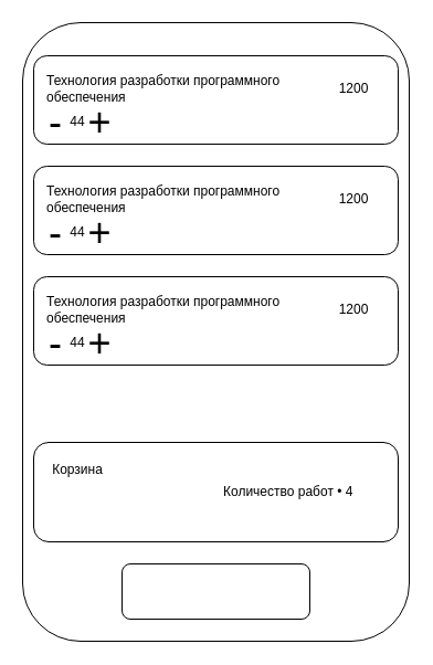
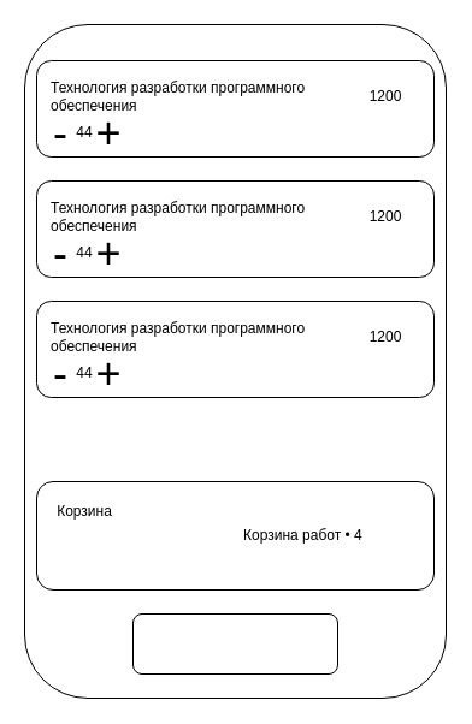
  <mxCell id="0" />
  <mxCell id="1" parent="0" />
  <mxCell id="2" value="" style="rounded=1;whiteSpace=wrap;html=1;fillColor=none;" vertex="1" parent="1"><mxGeometry x="20" y="20" width="350" height="560" as="geometry" /></mxCell>
  <mxCell id="3" value="" style="group;fillColor=default;" vertex="1" connectable="0" parent="1"><mxGeometry x="110" y="510" width="170" height="50" as="geometry" /></mxCell>
  <mxCell id="4" value="" style="rounded=1;whiteSpace=wrap;html=1;fillColor=none;" vertex="1" parent="3"><mxGeometry width="170" height="50" as="geometry" /></mxCell>
  <mxCell id="5" value="" style="group;fontSize=24;" vertex="1" connectable="0" parent="1"><mxGeometry x="30" y="150" width="330" height="80" as="geometry" /></mxCell>
  <mxCell id="6" value="" style="rounded=1;whiteSpace=wrap;html=1;" vertex="1" parent="5"><mxGeometry width="330" height="80" as="geometry" /></mxCell>
  <mxCell id="7" value="" style="group" vertex="1" connectable="0" parent="5"><mxGeometry x="10" y="10" width="295" height="40" as="geometry" /></mxCell>
  <mxCell id="8" value="Технология разработки программного обеспечения" style="text;html=1;strokeColor=none;fillColor=none;align=left;verticalAlign=middle;whiteSpace=wrap;rounded=0;" vertex="1" parent="7"><mxGeometry width="220" height="40" as="geometry" /></mxCell>
  <mxCell id="9" value="1200" style="text;html=1;strokeColor=none;fillColor=none;align=center;verticalAlign=middle;whiteSpace=wrap;rounded=0;" vertex="1" parent="7"><mxGeometry x="250" width="60" height="40" as="geometry" /></mxCell>
  <mxCell id="10" value="44" style="text;html=1;strokeColor=none;fillColor=none;align=center;verticalAlign=middle;whiteSpace=wrap;rounded=0;" vertex="1" parent="5"><mxGeometry x="30" y="50" width="20" height="20" as="geometry" /></mxCell>
  <mxCell id="11" value="+" style="text;html=1;strokeColor=none;fillColor=none;align=center;verticalAlign=middle;whiteSpace=wrap;rounded=0;fontSize=36;" vertex="1" parent="5"><mxGeometry x="50" y="50" width="20" height="20" as="geometry" /></mxCell>
  <mxCell id="12" value="-" style="text;html=1;strokeColor=none;fillColor=none;align=center;verticalAlign=middle;whiteSpace=wrap;rounded=0;fontSize=36;" vertex="1" parent="5"><mxGeometry x="10" y="50" width="20" height="20" as="geometry" /></mxCell>
  <mxCell id="13" value="" style="group;fillColor=none;" vertex="1" connectable="0" parent="1"><mxGeometry x="30" y="440" width="330" height="50" as="geometry" /></mxCell>
  <mxCell id="14" value="" style="rounded=1;whiteSpace=wrap;html=1;fillColor=default;" vertex="1" parent="13"><mxGeometry y="-40" width="330" height="90" as="geometry" /></mxCell>
  <mxCell id="15" value="Корзина" style="text;html=1;strokeColor=none;fillColor=none;align=center;verticalAlign=middle;whiteSpace=wrap;rounded=0;" vertex="1" parent="13"><mxGeometry x="10" y="-30" width="60.29" height="30" as="geometry" /></mxCell>
- <mxCell id="16" value="Количество работ&amp;nbsp;• 4" style="text;html=1;strokeColor=none;fillColor=none;align=left;verticalAlign=middle;whiteSpace=wrap;rounded=0;" vertex="1" parent="1"><mxGeometry x="199.71" y="430" width="150.29" height="30" as="geometry" /></mxCell>
+ <mxCell id="16" value="Корзина работ&amp;nbsp;• 4" style="text;html=1;strokeColor=none;fillColor=none;align=left;verticalAlign=middle;whiteSpace=wrap;rounded=0;" vertex="1" parent="1"><mxGeometry x="199.71" y="430" width="150.29" height="30" as="geometry" /></mxCell>
  <mxCell id="17" value="" style="group;fontSize=24;" vertex="1" connectable="0" parent="1"><mxGeometry x="30" y="50" width="330" height="80" as="geometry" /></mxCell>
  <mxCell id="18" value="" style="rounded=1;whiteSpace=wrap;html=1;" vertex="1" parent="17"><mxGeometry width="330" height="80" as="geometry" /></mxCell>
  <mxCell id="19" value="" style="group" vertex="1" connectable="0" parent="17"><mxGeometry x="10" y="10" width="295" height="40" as="geometry" /></mxCell>
  <mxCell id="20" value="Технология разработки программного обеспечения" style="text;html=1;strokeColor=none;fillColor=none;align=left;verticalAlign=middle;whiteSpace=wrap;rounded=0;" vertex="1" parent="19"><mxGeometry width="220" height="40" as="geometry" /></mxCell>
  <mxCell id="21" value="1200" style="text;html=1;strokeColor=none;fillColor=none;align=center;verticalAlign=middle;whiteSpace=wrap;rounded=0;" vertex="1" parent="19"><mxGeometry x="250" width="60" height="40" as="geometry" /></mxCell>
  <mxCell id="22" value="44" style="text;html=1;strokeColor=none;fillColor=none;align=center;verticalAlign=middle;whiteSpace=wrap;rounded=0;" vertex="1" parent="17"><mxGeometry x="30" y="50" width="20" height="20" as="geometry" /></mxCell>
  <mxCell id="23" value="+" style="text;html=1;strokeColor=none;fillColor=none;align=center;verticalAlign=middle;whiteSpace=wrap;rounded=0;fontSize=36;" vertex="1" parent="17"><mxGeometry x="50" y="50" width="20" height="20" as="geometry" /></mxCell>
  <mxCell id="24" value="-" style="text;html=1;strokeColor=none;fillColor=none;align=center;verticalAlign=middle;whiteSpace=wrap;rounded=0;fontSize=36;" vertex="1" parent="17"><mxGeometry x="10" y="50" width="20" height="20" as="geometry" /></mxCell>
  <mxCell id="25" value="" style="group;fontSize=24;" vertex="1" connectable="0" parent="1"><mxGeometry x="30" y="250" width="330" height="80" as="geometry" /></mxCell>
  <mxCell id="26" value="" style="rounded=1;whiteSpace=wrap;html=1;" vertex="1" parent="25"><mxGeometry width="330" height="80" as="geometry" /></mxCell>
  <mxCell id="27" value="" style="group" vertex="1" connectable="0" parent="25"><mxGeometry x="10" y="10" width="295" height="40" as="geometry" /></mxCell>
  <mxCell id="28" value="Технология разработки программного обеспечения" style="text;html=1;strokeColor=none;fillColor=none;align=left;verticalAlign=middle;whiteSpace=wrap;rounded=0;" vertex="1" parent="27"><mxGeometry width="220" height="40" as="geometry" /></mxCell>
  <mxCell id="29" value="1200" style="text;html=1;strokeColor=none;fillColor=none;align=center;verticalAlign=middle;whiteSpace=wrap;rounded=0;" vertex="1" parent="27"><mxGeometry x="250" width="60" height="40" as="geometry" /></mxCell>
  <mxCell id="30" value="44" style="text;html=1;strokeColor=none;fillColor=none;align=center;verticalAlign=middle;whiteSpace=wrap;rounded=0;" vertex="1" parent="25"><mxGeometry x="30" y="50" width="20" height="20" as="geometry" /></mxCell>
  <mxCell id="31" value="+" style="text;html=1;strokeColor=none;fillColor=none;align=center;verticalAlign=middle;whiteSpace=wrap;rounded=0;fontSize=36;" vertex="1" parent="25"><mxGeometry x="50" y="50" width="20" height="20" as="geometry" /></mxCell>
  <mxCell id="32" value="-" style="text;html=1;strokeColor=none;fillColor=none;align=center;verticalAlign=middle;whiteSpace=wrap;rounded=0;fontSize=36;" vertex="1" parent="25"><mxGeometry x="10" y="50" width="20" height="20" as="geometry" /></mxCell>
